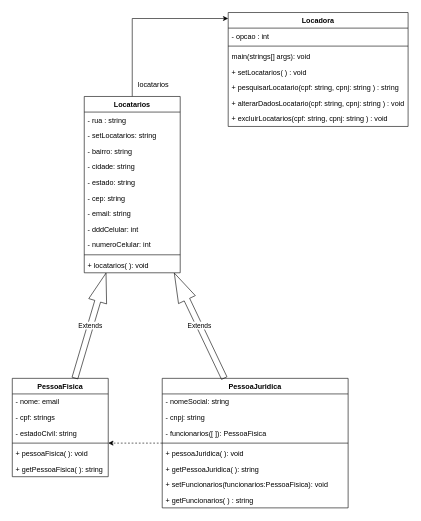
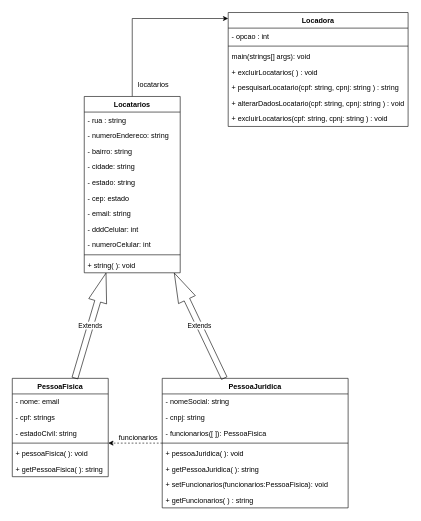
  <mxCell id="0" />
  <mxCell id="1" parent="0" />
  <mxCell id="2" value="Locadora" style="swimlane;fontStyle=1;align=center;verticalAlign=top;childLayout=stackLayout;horizontal=1;startSize=26;horizontalStack=0;resizeParent=1;resizeParentMax=0;resizeLast=0;collapsible=1;marginBottom=0;" parent="1" vertex="1"><mxGeometry x="380" y="20" width="300" height="190" as="geometry" /></mxCell>
  <mxCell id="3" value="- opcao : int" style="text;strokeColor=none;fillColor=none;align=left;verticalAlign=top;spacingLeft=4;spacingRight=4;overflow=hidden;rotatable=0;points=[[0,0.5],[1,0.5]];portConstraint=eastwest;" parent="2" vertex="1"><mxGeometry y="26" width="300" height="26" as="geometry" /></mxCell>
  <mxCell id="4" value="" style="line;strokeWidth=1;fillColor=none;align=left;verticalAlign=middle;spacingTop=-1;spacingLeft=3;spacingRight=3;rotatable=0;labelPosition=right;points=[];portConstraint=eastwest;" parent="2" vertex="1"><mxGeometry y="52" width="300" height="8" as="geometry" /></mxCell>
  <mxCell id="5" value="main(strings[] args): void" style="text;strokeColor=none;fillColor=none;align=left;verticalAlign=top;spacingLeft=4;spacingRight=4;overflow=hidden;rotatable=0;points=[[0,0.5],[1,0.5]];portConstraint=eastwest;" parent="2" vertex="1"><mxGeometry y="60" width="300" height="26" as="geometry" /></mxCell>
- <mxCell id="6" value="+ setLocatarios( ) : void" style="text;strokeColor=none;fillColor=none;align=left;verticalAlign=top;spacingLeft=4;spacingRight=4;overflow=hidden;rotatable=0;points=[[0,0.5],[1,0.5]];portConstraint=eastwest;" vertex="1" parent="2"><mxGeometry y="86" width="300" height="26" as="geometry" /></mxCell>
+ <mxCell id="6" value="+ excluirLocatarios( ) : void" style="text;strokeColor=none;fillColor=none;align=left;verticalAlign=top;spacingLeft=4;spacingRight=4;overflow=hidden;rotatable=0;points=[[0,0.5],[1,0.5]];portConstraint=eastwest;" vertex="1" parent="2"><mxGeometry y="86" width="300" height="26" as="geometry" /></mxCell>
  <mxCell id="7" value="+ pesquisarLocatario(cpf: string, cpnj: string ) : string" style="text;strokeColor=none;fillColor=none;align=left;verticalAlign=top;spacingLeft=4;spacingRight=4;overflow=hidden;rotatable=0;points=[[0,0.5],[1,0.5]];portConstraint=eastwest;" vertex="1" parent="2"><mxGeometry y="112" width="300" height="26" as="geometry" /></mxCell>
  <mxCell id="8" value="+ alterarDadosLocatario(cpf: string, cpnj: string ) : void" style="text;strokeColor=none;fillColor=none;align=left;verticalAlign=top;spacingLeft=4;spacingRight=4;overflow=hidden;rotatable=0;points=[[0,0.5],[1,0.5]];portConstraint=eastwest;" vertex="1" parent="2"><mxGeometry y="138" width="300" height="26" as="geometry" /></mxCell>
  <mxCell id="9" value="+ excluirLocatarios(cpf: string, cpnj: string ) : void" style="text;strokeColor=none;fillColor=none;align=left;verticalAlign=top;spacingLeft=4;spacingRight=4;overflow=hidden;rotatable=0;points=[[0,0.5],[1,0.5]];portConstraint=eastwest;" vertex="1" parent="2"><mxGeometry y="164" width="300" height="26" as="geometry" /></mxCell>
  <mxCell id="10" style="edgeStyle=orthogonalEdgeStyle;rounded=0;orthogonalLoop=1;jettySize=auto;html=1;exitX=0.5;exitY=0;exitDx=0;exitDy=0;" edge="1" parent="1" source="11" target="2"><mxGeometry relative="1" as="geometry"><mxPoint x="370" y="40" as="targetPoint" /><Array as="points"><mxPoint x="220" y="30" /></Array></mxGeometry></mxCell>
  <mxCell id="11" value="Locatarios" style="swimlane;fontStyle=1;align=center;verticalAlign=top;childLayout=stackLayout;horizontal=1;startSize=26;horizontalStack=0;resizeParent=1;resizeParentMax=0;resizeLast=0;collapsible=1;marginBottom=0;" vertex="1" parent="1"><mxGeometry x="140" y="160" width="160" height="294" as="geometry" /></mxCell>
  <mxCell id="12" value="- rua : string" style="text;strokeColor=none;fillColor=none;align=left;verticalAlign=top;spacingLeft=4;spacingRight=4;overflow=hidden;rotatable=0;points=[[0,0.5],[1,0.5]];portConstraint=eastwest;" vertex="1" parent="11"><mxGeometry y="26" width="160" height="26" as="geometry" /></mxCell>
- <mxCell id="13" value="- setLocatarios: string" style="text;strokeColor=none;fillColor=none;align=left;verticalAlign=top;spacingLeft=4;spacingRight=4;overflow=hidden;rotatable=0;points=[[0,0.5],[1,0.5]];portConstraint=eastwest;" vertex="1" parent="11"><mxGeometry y="52" width="160" height="26" as="geometry" /></mxCell>
+ <mxCell id="13" value="- numeroEndereco: string" style="text;strokeColor=none;fillColor=none;align=left;verticalAlign=top;spacingLeft=4;spacingRight=4;overflow=hidden;rotatable=0;points=[[0,0.5],[1,0.5]];portConstraint=eastwest;" vertex="1" parent="11"><mxGeometry y="52" width="160" height="26" as="geometry" /></mxCell>
  <mxCell id="14" value="- bairro: string" style="text;strokeColor=none;fillColor=none;align=left;verticalAlign=top;spacingLeft=4;spacingRight=4;overflow=hidden;rotatable=0;points=[[0,0.5],[1,0.5]];portConstraint=eastwest;" vertex="1" parent="11"><mxGeometry y="78" width="160" height="26" as="geometry" /></mxCell>
  <mxCell id="15" value="- cidade: string" style="text;strokeColor=none;fillColor=none;align=left;verticalAlign=top;spacingLeft=4;spacingRight=4;overflow=hidden;rotatable=0;points=[[0,0.5],[1,0.5]];portConstraint=eastwest;" vertex="1" parent="11"><mxGeometry y="104" width="160" height="26" as="geometry" /></mxCell>
  <mxCell id="16" value="- estado: string" style="text;strokeColor=none;fillColor=none;align=left;verticalAlign=top;spacingLeft=4;spacingRight=4;overflow=hidden;rotatable=0;points=[[0,0.5],[1,0.5]];portConstraint=eastwest;" vertex="1" parent="11"><mxGeometry y="130" width="160" height="26" as="geometry" /></mxCell>
- <mxCell id="17" value="- cep: string" style="text;strokeColor=none;fillColor=none;align=left;verticalAlign=top;spacingLeft=4;spacingRight=4;overflow=hidden;rotatable=0;points=[[0,0.5],[1,0.5]];portConstraint=eastwest;" vertex="1" parent="11"><mxGeometry y="156" width="160" height="26" as="geometry" /></mxCell>
+ <mxCell id="17" value="- cep: estado" style="text;strokeColor=none;fillColor=none;align=left;verticalAlign=top;spacingLeft=4;spacingRight=4;overflow=hidden;rotatable=0;points=[[0,0.5],[1,0.5]];portConstraint=eastwest;" vertex="1" parent="11"><mxGeometry y="156" width="160" height="26" as="geometry" /></mxCell>
  <mxCell id="18" value="- email: string" style="text;strokeColor=none;fillColor=none;align=left;verticalAlign=top;spacingLeft=4;spacingRight=4;overflow=hidden;rotatable=0;points=[[0,0.5],[1,0.5]];portConstraint=eastwest;" vertex="1" parent="11"><mxGeometry y="182" width="160" height="26" as="geometry" /></mxCell>
  <mxCell id="19" value="- dddCelular: int " style="text;strokeColor=none;fillColor=none;align=left;verticalAlign=top;spacingLeft=4;spacingRight=4;overflow=hidden;rotatable=0;points=[[0,0.5],[1,0.5]];portConstraint=eastwest;" vertex="1" parent="11"><mxGeometry y="208" width="160" height="26" as="geometry" /></mxCell>
  <mxCell id="20" value="- numeroCelular: int" style="text;strokeColor=none;fillColor=none;align=left;verticalAlign=top;spacingLeft=4;spacingRight=4;overflow=hidden;rotatable=0;points=[[0,0.5],[1,0.5]];portConstraint=eastwest;" vertex="1" parent="11"><mxGeometry y="234" width="160" height="26" as="geometry" /></mxCell>
  <mxCell id="21" value="" style="line;strokeWidth=1;fillColor=none;align=left;verticalAlign=middle;spacingTop=-1;spacingLeft=3;spacingRight=3;rotatable=0;labelPosition=right;points=[];portConstraint=eastwest;" vertex="1" parent="11"><mxGeometry y="260" width="160" height="8" as="geometry" /></mxCell>
- <mxCell id="22" value="+ locatarios( ): void" style="text;strokeColor=none;fillColor=none;align=left;verticalAlign=top;spacingLeft=4;spacingRight=4;overflow=hidden;rotatable=0;points=[[0,0.5],[1,0.5]];portConstraint=eastwest;" vertex="1" parent="11"><mxGeometry y="268" width="160" height="26" as="geometry" /></mxCell>
+ <mxCell id="22" value="+ string( ): void" style="text;strokeColor=none;fillColor=none;align=left;verticalAlign=top;spacingLeft=4;spacingRight=4;overflow=hidden;rotatable=0;points=[[0,0.5],[1,0.5]];portConstraint=eastwest;" vertex="1" parent="11"><mxGeometry y="268" width="160" height="26" as="geometry" /></mxCell>
  <mxCell id="23" value="PessoaFisica" style="swimlane;fontStyle=1;align=center;verticalAlign=top;childLayout=stackLayout;horizontal=1;startSize=26;horizontalStack=0;resizeParent=1;resizeParentMax=0;resizeLast=0;collapsible=1;marginBottom=0;" vertex="1" parent="1"><mxGeometry x="20" y="630" width="160" height="164" as="geometry" /></mxCell>
  <mxCell id="24" value="- nome: email" style="text;strokeColor=none;fillColor=none;align=left;verticalAlign=top;spacingLeft=4;spacingRight=4;overflow=hidden;rotatable=0;points=[[0,0.5],[1,0.5]];portConstraint=eastwest;" vertex="1" parent="23"><mxGeometry y="26" width="160" height="26" as="geometry" /></mxCell>
  <mxCell id="25" value="- cpf: strings" style="text;strokeColor=none;fillColor=none;align=left;verticalAlign=top;spacingLeft=4;spacingRight=4;overflow=hidden;rotatable=0;points=[[0,0.5],[1,0.5]];portConstraint=eastwest;" vertex="1" parent="23"><mxGeometry y="52" width="160" height="26" as="geometry" /></mxCell>
  <mxCell id="26" value="- estadoCivil: string" style="text;strokeColor=none;fillColor=none;align=left;verticalAlign=top;spacingLeft=4;spacingRight=4;overflow=hidden;rotatable=0;points=[[0,0.5],[1,0.5]];portConstraint=eastwest;" vertex="1" parent="23"><mxGeometry y="78" width="160" height="26" as="geometry" /></mxCell>
  <mxCell id="27" value="" style="line;strokeWidth=1;fillColor=none;align=left;verticalAlign=middle;spacingTop=-1;spacingLeft=3;spacingRight=3;rotatable=0;labelPosition=right;points=[];portConstraint=eastwest;" vertex="1" parent="23"><mxGeometry y="104" width="160" height="8" as="geometry" /></mxCell>
  <mxCell id="28" value="+ pessoaFisica( ): void" style="text;strokeColor=none;fillColor=none;align=left;verticalAlign=top;spacingLeft=4;spacingRight=4;overflow=hidden;rotatable=0;points=[[0,0.5],[1,0.5]];portConstraint=eastwest;" vertex="1" parent="23"><mxGeometry y="112" width="160" height="26" as="geometry" /></mxCell>
  <mxCell id="29" value="+ getPessoaFisica( ): string" style="text;strokeColor=none;fillColor=none;align=left;verticalAlign=top;spacingLeft=4;spacingRight=4;overflow=hidden;rotatable=0;points=[[0,0.5],[1,0.5]];portConstraint=eastwest;" vertex="1" parent="23"><mxGeometry y="138" width="160" height="26" as="geometry" /></mxCell>
  <mxCell id="30" style="edgeStyle=orthogonalEdgeStyle;rounded=0;orthogonalLoop=1;jettySize=auto;html=1;dashed=1;" edge="1" parent="1" source="31" target="23"><mxGeometry relative="1" as="geometry"><Array as="points"><mxPoint x="200" y="738" /><mxPoint x="200" y="738" /></Array></mxGeometry></mxCell>
  <mxCell id="31" value="PessoaJuridica" style="swimlane;fontStyle=1;align=center;verticalAlign=top;childLayout=stackLayout;horizontal=1;startSize=26;horizontalStack=0;resizeParent=1;resizeParentMax=0;resizeLast=0;collapsible=1;marginBottom=0;" vertex="1" parent="1"><mxGeometry x="270" y="630" width="310" height="216" as="geometry" /></mxCell>
  <mxCell id="32" value="- nomeSocial: string" style="text;strokeColor=none;fillColor=none;align=left;verticalAlign=top;spacingLeft=4;spacingRight=4;overflow=hidden;rotatable=0;points=[[0,0.5],[1,0.5]];portConstraint=eastwest;" vertex="1" parent="31"><mxGeometry y="26" width="310" height="26" as="geometry" /></mxCell>
  <mxCell id="33" value="- cnpj: string" style="text;strokeColor=none;fillColor=none;align=left;verticalAlign=top;spacingLeft=4;spacingRight=4;overflow=hidden;rotatable=0;points=[[0,0.5],[1,0.5]];portConstraint=eastwest;" vertex="1" parent="31"><mxGeometry y="52" width="310" height="26" as="geometry" /></mxCell>
  <mxCell id="34" value="- funcionarios([ ]): PessoaFisica" style="text;strokeColor=none;fillColor=none;align=left;verticalAlign=top;spacingLeft=4;spacingRight=4;overflow=hidden;rotatable=0;points=[[0,0.5],[1,0.5]];portConstraint=eastwest;" vertex="1" parent="31"><mxGeometry y="78" width="310" height="26" as="geometry" /></mxCell>
  <mxCell id="35" value="" style="line;strokeWidth=1;fillColor=none;align=left;verticalAlign=middle;spacingTop=-1;spacingLeft=3;spacingRight=3;rotatable=0;labelPosition=right;points=[];portConstraint=eastwest;" vertex="1" parent="31"><mxGeometry y="104" width="310" height="8" as="geometry" /></mxCell>
  <mxCell id="36" value="+ pessoaJuridica( ): void" style="text;strokeColor=none;fillColor=none;align=left;verticalAlign=top;spacingLeft=4;spacingRight=4;overflow=hidden;rotatable=0;points=[[0,0.5],[1,0.5]];portConstraint=eastwest;" vertex="1" parent="31"><mxGeometry y="112" width="310" height="26" as="geometry" /></mxCell>
  <mxCell id="37" value="+ getPessoaJuridica( ): string" style="text;strokeColor=none;fillColor=none;align=left;verticalAlign=top;spacingLeft=4;spacingRight=4;overflow=hidden;rotatable=0;points=[[0,0.5],[1,0.5]];portConstraint=eastwest;" vertex="1" parent="31"><mxGeometry y="138" width="310" height="26" as="geometry" /></mxCell>
  <mxCell id="38" value="+ setFuncionarios(funcionarios:PessoaFisica): void" style="text;strokeColor=none;fillColor=none;align=left;verticalAlign=top;spacingLeft=4;spacingRight=4;overflow=hidden;rotatable=0;points=[[0,0.5],[1,0.5]];portConstraint=eastwest;" vertex="1" parent="31"><mxGeometry y="164" width="310" height="26" as="geometry" /></mxCell>
  <mxCell id="39" value="+ getFuncionarios( ) : string" style="text;strokeColor=none;fillColor=none;align=left;verticalAlign=top;spacingLeft=4;spacingRight=4;overflow=hidden;rotatable=0;points=[[0,0.5],[1,0.5]];portConstraint=eastwest;" vertex="1" parent="31"><mxGeometry y="190" width="310" height="26" as="geometry" /></mxCell>
  <mxCell id="40" value="locatarios" style="text;html=1;align=center;verticalAlign=middle;resizable=0;points=[];autosize=1;strokeColor=none;fillColor=none;" vertex="1" parent="1"><mxGeometry x="220" y="130" width="70" height="20" as="geometry" /></mxCell>
  <mxCell id="41" value="Extends" style="endArrow=block;endSize=16;endFill=0;html=1;rounded=0;shape=flexArrow;" edge="1" parent="1" source="23" target="11"><mxGeometry width="160" relative="1" as="geometry"><mxPoint x="260" y="560" as="sourcePoint" /><mxPoint x="420" y="560" as="targetPoint" /></mxGeometry></mxCell>
  <mxCell id="42" value="Extends" style="endArrow=block;endSize=16;endFill=0;html=1;rounded=0;shape=flexArrow;" edge="1" parent="1" source="31" target="11"><mxGeometry width="160" relative="1" as="geometry"><mxPoint x="260" y="450" as="sourcePoint" /><mxPoint x="420" y="450" as="targetPoint" /></mxGeometry></mxCell>
+ <mxCell id="43" value="funcionarios&lt;br&gt;" style="text;html=1;align=center;verticalAlign=middle;resizable=0;points=[];autosize=1;strokeColor=none;fillColor=none;" vertex="1" parent="1"><mxGeometry x="190" y="720" width="80" height="20" as="geometry" /></mxCell>
